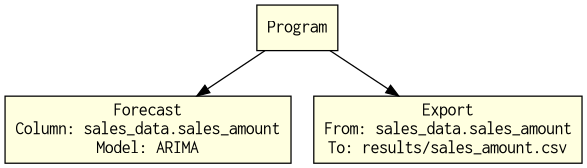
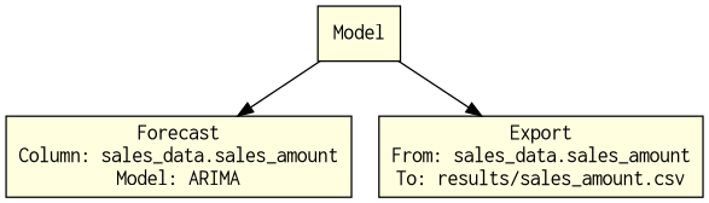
  digraph {
    node [fillcolor=lightyellow fontname=Courier shape=box style=filled]
-   n1 [label=Program]
+   n1 [label=Model]
    n2 [label="Forecast\nColumn: sales_data.sales_amount\nModel: ARIMA"]
    n3 [label="Export\nFrom: sales_data.sales_amount\nTo: results/sales_amount.csv"]
    n1 -> n2
    n1 -> n3
  }
